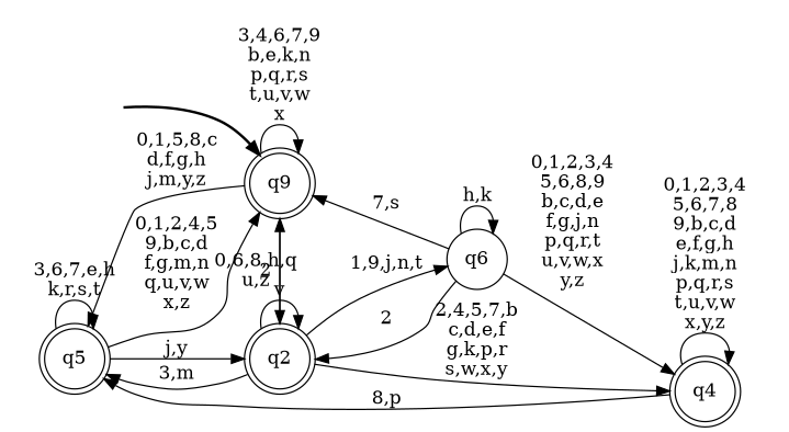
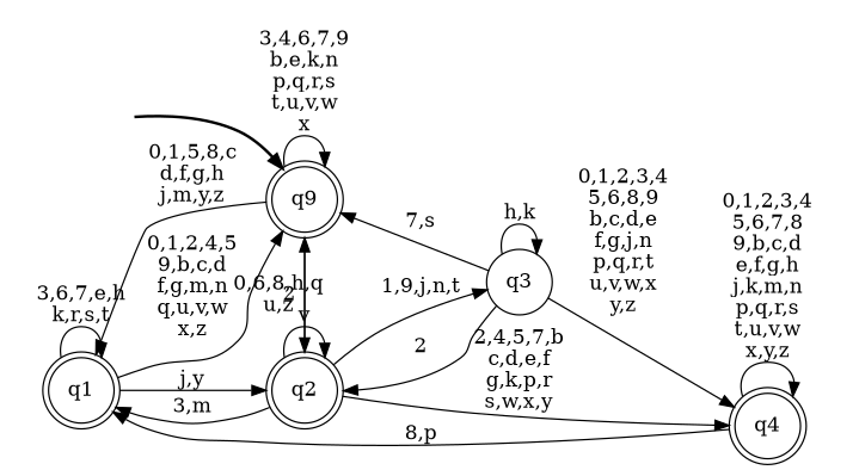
  digraph {
    rankdir=LR
    node [shape=doublecircle style="rounded,filled" color=black fillcolor=white]
    __start0 [height=0 shape=none style=invis width=0 color="" fillcolor=""]
    n2 [label=q9]
-   n3 [label=q5]
+   n3 [label=q1]
    n4 [label=q2]
    n5 [label=q4 style=filled]
-   n6 [label=q6 shape=circle style=filled]
+   n6 [label=q3 shape=circle style=filled]
    subgraph cluster_1 {
      nodesep=0.15
      ranksep=0.15
      style=invis
      __start0
      n2
    }
    __start0 -> n2 [penwidth=2]
    n2 -> n2 [label="3,4,6,7,9\nb,e,k,n\np,q,r,s\nt,u,v,w\nx"]
    n2 -> n3 [label="0,1,5,8,c\nd,f,g,h\nj,m,y,z"]
    n2 -> n4 [label=2]
    n3 -> n2 [label="0,1,2,4,5\n9,b,c,d\nf,g,m,n\nq,u,v,w\nx,z"]
    n3 -> n3 [label="3,6,7,e,h\nk,r,s,t"]
    n3 -> n4 [label="j,y"]
    n4 -> n2 [label="0,6,8,h,q\nu,z"]
    n4 -> n3 [label="3,m"]
    n4 -> n4 [label=v]
    n4 -> n5 [label="2,4,5,7,b\nc,d,e,f\ng,k,p,r\ns,w,x,y"]
    n4 -> n6 [label="1,9,j,n,t"]
    n5 -> n3 [label="8,p"]
    n5 -> n5 [label="0,1,2,3,4\n5,6,7,8\n9,b,c,d\ne,f,g,h\nj,k,m,n\np,q,r,s\nt,u,v,w\nx,y,z"]
    n6 -> n2 [label="7,s"]
    n6 -> n4 [label=2]
    n6 -> n5 [label="0,1,2,3,4\n5,6,8,9\nb,c,d,e\nf,g,j,n\np,q,r,t\nu,v,w,x\ny,z"]
    n6 -> n6 [label="h,k"]
  }
